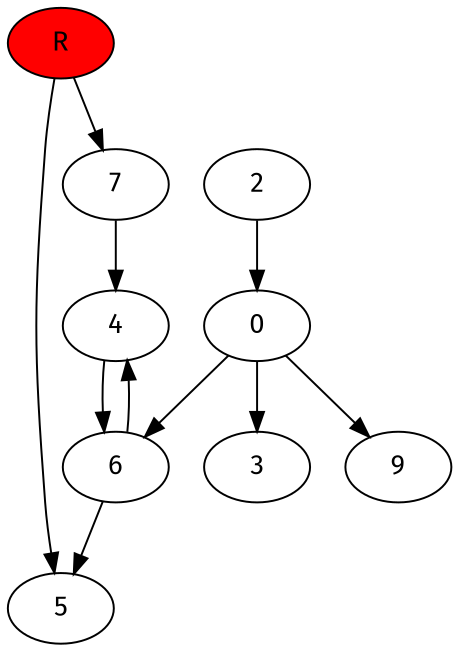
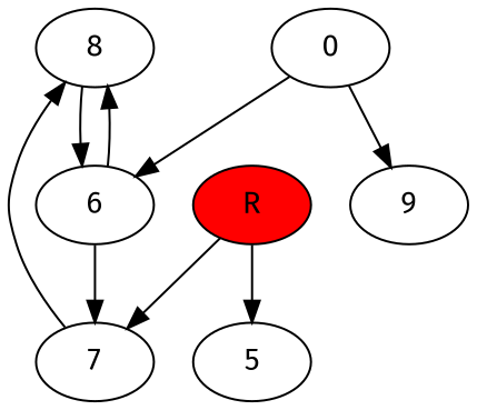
  digraph {
    fontname="Fira Sans"
    node [fontname="Fira Sans"]
    edge [fontname="Fira Sans"]
-   4
+   4 [label=8]
    6
    n3 [label=0]
-   2
-   3
    9
    7
    5
    R [fillcolor="#ff0000" style=filled]
    4 -> 6
    6 -> 4
-   6 -> 5
+   6 -> 7
    n3 -> 6
-   n3 -> 3
    n3 -> 9
-   2 -> n3
    7 -> 4
    R -> 7
    R -> 5
  }
